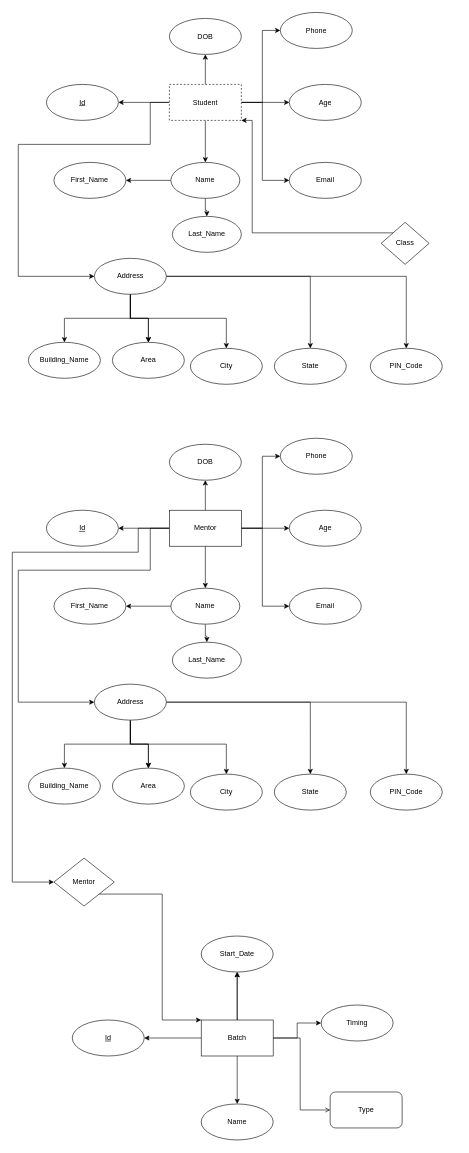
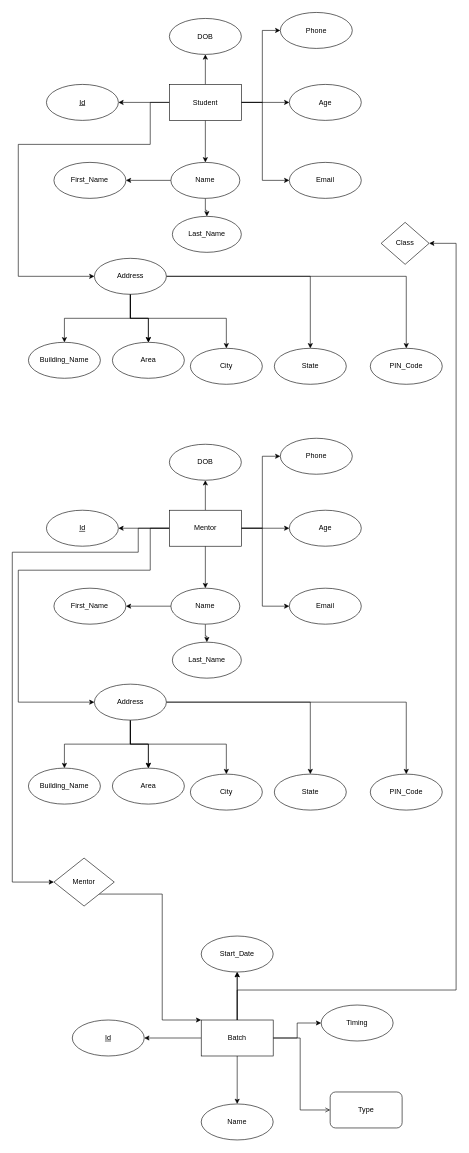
  <mxCell id="0" />
  <mxCell id="1" parent="0" />
  <mxCell id="2" value="" style="edgeStyle=orthogonalEdgeStyle;rounded=0;orthogonalLoop=1;jettySize=auto;html=1;" edge="1" parent="1" source="9" target="10"><mxGeometry relative="1" as="geometry" /></mxCell>
  <mxCell id="3" value="" style="edgeStyle=orthogonalEdgeStyle;rounded=0;orthogonalLoop=1;jettySize=auto;html=1;" edge="1" parent="1" source="9" target="13"><mxGeometry relative="1" as="geometry" /></mxCell>
  <mxCell id="4" value="" style="edgeStyle=orthogonalEdgeStyle;rounded=0;orthogonalLoop=1;jettySize=auto;html=1;" edge="1" parent="1" source="9" target="16"><mxGeometry relative="1" as="geometry" /></mxCell>
  <mxCell id="5" value="" style="edgeStyle=orthogonalEdgeStyle;rounded=0;orthogonalLoop=1;jettySize=auto;html=1;" edge="1" parent="1" source="9" target="17"><mxGeometry relative="1" as="geometry" /></mxCell>
  <mxCell id="6" value="" style="edgeStyle=orthogonalEdgeStyle;rounded=0;orthogonalLoop=1;jettySize=auto;html=1;" edge="1" parent="1" source="9" target="18"><mxGeometry relative="1" as="geometry"><Array as="points"><mxPoint x="436.91" y="170" /><mxPoint x="436.91" y="300" /></Array></mxGeometry></mxCell>
  <mxCell id="7" value="" style="edgeStyle=orthogonalEdgeStyle;rounded=0;orthogonalLoop=1;jettySize=auto;html=1;" edge="1" parent="1" source="9" target="19"><mxGeometry relative="1" as="geometry"><Array as="points"><mxPoint x="436.91" y="170" /><mxPoint x="436.91" y="50" /></Array></mxGeometry></mxCell>
  <mxCell id="8" value="" style="edgeStyle=orthogonalEdgeStyle;rounded=0;orthogonalLoop=1;jettySize=auto;html=1;" edge="1" parent="1" source="9" target="26"><mxGeometry relative="1" as="geometry"><Array as="points"><mxPoint x="250" y="170" /><mxPoint x="250" y="240" /><mxPoint x="30" y="240" /><mxPoint x="30" y="460" /></Array></mxGeometry></mxCell>
- <mxCell id="9" value="Student" style="rounded=0;whiteSpace=wrap;html=1;direction=west;dashed=1;" vertex="1" parent="1"><mxGeometry x="281.91" y="140" width="120" height="60" as="geometry" /></mxCell>
+ <mxCell id="9" value="Student" style="rounded=0;whiteSpace=wrap;html=1;direction=west;" vertex="1" parent="1"><mxGeometry x="281.91" y="140" width="120" height="60" as="geometry" /></mxCell>
  <mxCell id="10" value="&lt;u&gt;Id&lt;/u&gt;" style="ellipse;whiteSpace=wrap;html=1;rounded=0;" vertex="1" parent="1"><mxGeometry x="76.91" y="140" width="120" height="60" as="geometry" /></mxCell>
  <mxCell id="11" value="" style="edgeStyle=orthogonalEdgeStyle;rounded=0;orthogonalLoop=1;jettySize=auto;html=1;" edge="1" parent="1" source="13" target="14"><mxGeometry relative="1" as="geometry" /></mxCell>
  <mxCell id="12" value="" style="edgeStyle=orthogonalEdgeStyle;rounded=0;orthogonalLoop=1;jettySize=auto;html=1;" edge="1" parent="1" source="13" target="15"><mxGeometry relative="1" as="geometry" /></mxCell>
  <mxCell id="13" value="Name" style="ellipse;whiteSpace=wrap;html=1;rounded=0;" vertex="1" parent="1"><mxGeometry x="284.41" y="270" width="115" height="60" as="geometry" /></mxCell>
  <mxCell id="14" value="First_Name" style="ellipse;whiteSpace=wrap;html=1;rounded=0;" vertex="1" parent="1"><mxGeometry x="89.41" y="270" width="120" height="60" as="geometry" /></mxCell>
  <mxCell id="15" value="Last_Name" style="ellipse;whiteSpace=wrap;html=1;rounded=0;" vertex="1" parent="1"><mxGeometry x="286.91" y="360" width="115" height="60" as="geometry" /></mxCell>
  <mxCell id="16" value="DOB" style="ellipse;whiteSpace=wrap;html=1;rounded=0;" vertex="1" parent="1"><mxGeometry x="281.91" y="30" width="120" height="60" as="geometry" /></mxCell>
  <mxCell id="17" value="Age" style="ellipse;whiteSpace=wrap;html=1;rounded=0;" vertex="1" parent="1"><mxGeometry x="481.91" y="140" width="120" height="60" as="geometry" /></mxCell>
  <mxCell id="18" value="Email" style="ellipse;whiteSpace=wrap;html=1;rounded=0;" vertex="1" parent="1"><mxGeometry x="481.91" y="270" width="120" height="60" as="geometry" /></mxCell>
  <mxCell id="19" value="Phone" style="ellipse;whiteSpace=wrap;html=1;rounded=0;" vertex="1" parent="1"><mxGeometry x="466.91" y="20" width="120" height="60" as="geometry" /></mxCell>
  <mxCell id="20" value="" style="edgeStyle=orthogonalEdgeStyle;rounded=0;orthogonalLoop=1;jettySize=auto;html=1;" edge="1" parent="1" source="26" target="27"><mxGeometry relative="1" as="geometry" /></mxCell>
  <mxCell id="21" value="" style="edgeStyle=orthogonalEdgeStyle;rounded=0;orthogonalLoop=1;jettySize=auto;html=1;" edge="1" parent="1" source="26" target="28"><mxGeometry relative="1" as="geometry" /></mxCell>
  <mxCell id="22" value="" style="edgeStyle=orthogonalEdgeStyle;rounded=0;orthogonalLoop=1;jettySize=auto;html=1;" edge="1" parent="1" source="26" target="28"><mxGeometry relative="1" as="geometry" /></mxCell>
  <mxCell id="23" value="" style="edgeStyle=orthogonalEdgeStyle;rounded=0;orthogonalLoop=1;jettySize=auto;html=1;" edge="1" parent="1" source="26" target="29"><mxGeometry relative="1" as="geometry"><Array as="points"><mxPoint x="216.91" y="530" /><mxPoint x="376.91" y="530" /></Array></mxGeometry></mxCell>
  <mxCell id="24" value="" style="edgeStyle=orthogonalEdgeStyle;rounded=0;orthogonalLoop=1;jettySize=auto;html=1;" edge="1" parent="1" source="26" target="30"><mxGeometry relative="1" as="geometry" /></mxCell>
  <mxCell id="25" value="" style="edgeStyle=orthogonalEdgeStyle;rounded=0;orthogonalLoop=1;jettySize=auto;html=1;" edge="1" parent="1" source="26" target="31"><mxGeometry relative="1" as="geometry" /></mxCell>
  <mxCell id="26" value="Address" style="ellipse;whiteSpace=wrap;html=1;rounded=0;" vertex="1" parent="1"><mxGeometry x="156.91" y="430" width="120" height="60" as="geometry" /></mxCell>
  <mxCell id="27" value="Building_Name" style="ellipse;whiteSpace=wrap;html=1;rounded=0;" vertex="1" parent="1"><mxGeometry x="46.91" y="570" width="120" height="60" as="geometry" /></mxCell>
  <mxCell id="28" value="Area" style="ellipse;whiteSpace=wrap;html=1;rounded=0;" vertex="1" parent="1"><mxGeometry x="186.91" y="570" width="120" height="60" as="geometry" /></mxCell>
  <mxCell id="29" value="City" style="ellipse;whiteSpace=wrap;html=1;rounded=0;" vertex="1" parent="1"><mxGeometry x="316.91" y="580" width="120" height="60" as="geometry" /></mxCell>
  <mxCell id="30" value="State" style="ellipse;whiteSpace=wrap;html=1;rounded=0;" vertex="1" parent="1"><mxGeometry x="456.91" y="580" width="120" height="60" as="geometry" /></mxCell>
  <mxCell id="31" value="PIN_Code" style="ellipse;whiteSpace=wrap;html=1;rounded=0;" vertex="1" parent="1"><mxGeometry x="616.91" y="580" width="120" height="60" as="geometry" /></mxCell>
  <mxCell id="32" value="" style="edgeStyle=orthogonalEdgeStyle;rounded=0;orthogonalLoop=1;jettySize=auto;html=1;" edge="1" parent="1" source="40" target="41"><mxGeometry relative="1" as="geometry" /></mxCell>
  <mxCell id="33" value="" style="edgeStyle=orthogonalEdgeStyle;rounded=0;orthogonalLoop=1;jettySize=auto;html=1;" edge="1" parent="1" source="40" target="44"><mxGeometry relative="1" as="geometry" /></mxCell>
  <mxCell id="34" value="" style="edgeStyle=orthogonalEdgeStyle;rounded=0;orthogonalLoop=1;jettySize=auto;html=1;" edge="1" parent="1" source="40" target="47"><mxGeometry relative="1" as="geometry" /></mxCell>
  <mxCell id="35" value="" style="edgeStyle=orthogonalEdgeStyle;rounded=0;orthogonalLoop=1;jettySize=auto;html=1;" edge="1" parent="1" source="40" target="48"><mxGeometry relative="1" as="geometry" /></mxCell>
  <mxCell id="36" value="" style="edgeStyle=orthogonalEdgeStyle;rounded=0;orthogonalLoop=1;jettySize=auto;html=1;" edge="1" parent="1" source="40" target="49"><mxGeometry relative="1" as="geometry"><Array as="points"><mxPoint x="436.91" y="880" /><mxPoint x="436.91" y="1010" /></Array></mxGeometry></mxCell>
  <mxCell id="37" value="" style="edgeStyle=orthogonalEdgeStyle;rounded=0;orthogonalLoop=1;jettySize=auto;html=1;" edge="1" parent="1" source="40" target="50"><mxGeometry relative="1" as="geometry"><Array as="points"><mxPoint x="436.91" y="880" /><mxPoint x="436.91" y="760" /></Array></mxGeometry></mxCell>
  <mxCell id="38" value="" style="edgeStyle=orthogonalEdgeStyle;rounded=0;orthogonalLoop=1;jettySize=auto;html=1;" edge="1" parent="1" source="40" target="57"><mxGeometry relative="1" as="geometry"><Array as="points"><mxPoint x="250" y="880" /><mxPoint x="250" y="950" /><mxPoint x="30" y="950" /><mxPoint x="30" y="1170" /></Array></mxGeometry></mxCell>
  <mxCell id="39" value="" style="edgeStyle=orthogonalEdgeStyle;rounded=0;orthogonalLoop=1;jettySize=auto;html=1;" edge="1" parent="1" source="40" target="77"><mxGeometry relative="1" as="geometry"><Array as="points"><mxPoint x="230" y="880" /><mxPoint x="230" y="920" /><mxPoint x="20" y="920" /></Array></mxGeometry></mxCell>
  <mxCell id="40" value="Mentor" style="rounded=0;whiteSpace=wrap;html=1;direction=west;" vertex="1" parent="1"><mxGeometry x="281.91" y="850" width="120" height="60" as="geometry" /></mxCell>
  <mxCell id="41" value="&lt;u&gt;Id&lt;/u&gt;" style="ellipse;whiteSpace=wrap;html=1;rounded=0;" vertex="1" parent="1"><mxGeometry x="76.91" y="850" width="120" height="60" as="geometry" /></mxCell>
  <mxCell id="42" value="" style="edgeStyle=orthogonalEdgeStyle;rounded=0;orthogonalLoop=1;jettySize=auto;html=1;" edge="1" parent="1" source="44" target="45"><mxGeometry relative="1" as="geometry" /></mxCell>
  <mxCell id="43" value="" style="edgeStyle=orthogonalEdgeStyle;rounded=0;orthogonalLoop=1;jettySize=auto;html=1;" edge="1" parent="1" source="44" target="46"><mxGeometry relative="1" as="geometry" /></mxCell>
  <mxCell id="44" value="Name" style="ellipse;whiteSpace=wrap;html=1;rounded=0;" vertex="1" parent="1"><mxGeometry x="284.41" y="980" width="115" height="60" as="geometry" /></mxCell>
  <mxCell id="45" value="First_Name" style="ellipse;whiteSpace=wrap;html=1;rounded=0;" vertex="1" parent="1"><mxGeometry x="89.41" y="980" width="120" height="60" as="geometry" /></mxCell>
  <mxCell id="46" value="Last_Name" style="ellipse;whiteSpace=wrap;html=1;rounded=0;" vertex="1" parent="1"><mxGeometry x="286.91" y="1070" width="115" height="60" as="geometry" /></mxCell>
  <mxCell id="47" value="DOB" style="ellipse;whiteSpace=wrap;html=1;rounded=0;" vertex="1" parent="1"><mxGeometry x="281.91" y="740" width="120" height="60" as="geometry" /></mxCell>
  <mxCell id="48" value="Age" style="ellipse;whiteSpace=wrap;html=1;rounded=0;" vertex="1" parent="1"><mxGeometry x="481.91" y="850" width="120" height="60" as="geometry" /></mxCell>
  <mxCell id="49" value="Email" style="ellipse;whiteSpace=wrap;html=1;rounded=0;" vertex="1" parent="1"><mxGeometry x="481.91" y="980" width="120" height="60" as="geometry" /></mxCell>
  <mxCell id="50" value="Phone" style="ellipse;whiteSpace=wrap;html=1;rounded=0;" vertex="1" parent="1"><mxGeometry x="466.91" y="730" width="120" height="60" as="geometry" /></mxCell>
  <mxCell id="51" value="" style="edgeStyle=orthogonalEdgeStyle;rounded=0;orthogonalLoop=1;jettySize=auto;html=1;" edge="1" parent="1" source="57" target="58"><mxGeometry relative="1" as="geometry" /></mxCell>
  <mxCell id="52" value="" style="edgeStyle=orthogonalEdgeStyle;rounded=0;orthogonalLoop=1;jettySize=auto;html=1;" edge="1" parent="1" source="57" target="59"><mxGeometry relative="1" as="geometry" /></mxCell>
  <mxCell id="53" value="" style="edgeStyle=orthogonalEdgeStyle;rounded=0;orthogonalLoop=1;jettySize=auto;html=1;" edge="1" parent="1" source="57" target="59"><mxGeometry relative="1" as="geometry" /></mxCell>
  <mxCell id="54" value="" style="edgeStyle=orthogonalEdgeStyle;rounded=0;orthogonalLoop=1;jettySize=auto;html=1;" edge="1" parent="1" source="57" target="60"><mxGeometry relative="1" as="geometry"><Array as="points"><mxPoint x="216.91" y="1240" /><mxPoint x="376.91" y="1240" /></Array></mxGeometry></mxCell>
  <mxCell id="55" value="" style="edgeStyle=orthogonalEdgeStyle;rounded=0;orthogonalLoop=1;jettySize=auto;html=1;" edge="1" parent="1" source="57" target="61"><mxGeometry relative="1" as="geometry" /></mxCell>
  <mxCell id="56" value="" style="edgeStyle=orthogonalEdgeStyle;rounded=0;orthogonalLoop=1;jettySize=auto;html=1;" edge="1" parent="1" source="57" target="62"><mxGeometry relative="1" as="geometry" /></mxCell>
  <mxCell id="57" value="Address" style="ellipse;whiteSpace=wrap;html=1;rounded=0;" vertex="1" parent="1"><mxGeometry x="156.91" y="1140" width="120" height="60" as="geometry" /></mxCell>
  <mxCell id="58" value="Building_Name" style="ellipse;whiteSpace=wrap;html=1;rounded=0;" vertex="1" parent="1"><mxGeometry x="46.91" y="1280" width="120" height="60" as="geometry" /></mxCell>
  <mxCell id="59" value="Area" style="ellipse;whiteSpace=wrap;html=1;rounded=0;" vertex="1" parent="1"><mxGeometry x="186.91" y="1280" width="120" height="60" as="geometry" /></mxCell>
  <mxCell id="60" value="City" style="ellipse;whiteSpace=wrap;html=1;rounded=0;" vertex="1" parent="1"><mxGeometry x="316.91" y="1290" width="120" height="60" as="geometry" /></mxCell>
  <mxCell id="61" value="State" style="ellipse;whiteSpace=wrap;html=1;rounded=0;" vertex="1" parent="1"><mxGeometry x="456.91" y="1290" width="120" height="60" as="geometry" /></mxCell>
  <mxCell id="62" value="PIN_Code" style="ellipse;whiteSpace=wrap;html=1;rounded=0;" vertex="1" parent="1"><mxGeometry x="616.91" y="1290" width="120" height="60" as="geometry" /></mxCell>
  <mxCell id="63" value="" style="edgeStyle=orthogonalEdgeStyle;rounded=0;orthogonalLoop=1;jettySize=auto;html=1;" edge="1" parent="1" source="70" target="71"><mxGeometry relative="1" as="geometry" /></mxCell>
  <mxCell id="64" value="" style="edgeStyle=orthogonalEdgeStyle;rounded=0;orthogonalLoop=1;jettySize=auto;html=1;" edge="1" parent="1" source="70" target="72"><mxGeometry relative="1" as="geometry" /></mxCell>
  <mxCell id="65" value="" style="edgeStyle=orthogonalEdgeStyle;rounded=0;orthogonalLoop=1;jettySize=auto;html=1;" edge="1" parent="1" source="70" target="73"><mxGeometry relative="1" as="geometry" /></mxCell>
  <mxCell id="66" value="" style="edgeStyle=orthogonalEdgeStyle;rounded=0;orthogonalLoop=1;jettySize=auto;html=1;" edge="1" parent="1" source="70" target="74"><mxGeometry relative="1" as="geometry" /></mxCell>
  <mxCell id="67" value="" style="edgeStyle=orthogonalEdgeStyle;rounded=0;orthogonalLoop=1;jettySize=auto;html=1;" edge="1" parent="1" source="70" target="74"><mxGeometry relative="1" as="geometry" /></mxCell>
  <mxCell id="68" value="" style="edgeStyle=orthogonalEdgeStyle;rounded=0;orthogonalLoop=1;jettySize=auto;html=1;endArrow=open;" edge="1" parent="1" source="70" target="75"><mxGeometry relative="1" as="geometry"><Array as="points"><mxPoint x="500" y="1730" /><mxPoint x="500" y="1850" /></Array></mxGeometry></mxCell>
+ <mxCell id="69" value="" style="edgeStyle=orthogonalEdgeStyle;rounded=0;orthogonalLoop=1;jettySize=auto;html=1;" edge="1" parent="1" source="70" target="79"><mxGeometry relative="1" as="geometry"><Array as="points"><mxPoint x="395" y="1650" /><mxPoint x="760" y="1650" /></Array></mxGeometry></mxCell>
  <mxCell id="70" value="Batch" style="rounded=0;whiteSpace=wrap;html=1;" vertex="1" parent="1"><mxGeometry x="335" y="1700" width="120" height="60" as="geometry" /></mxCell>
  <mxCell id="71" value="&lt;u&gt;Id&lt;/u&gt;" style="ellipse;whiteSpace=wrap;html=1;rounded=0;" vertex="1" parent="1"><mxGeometry x="120" y="1700" width="120" height="60" as="geometry" /></mxCell>
  <mxCell id="72" value="Name" style="ellipse;whiteSpace=wrap;html=1;rounded=0;" vertex="1" parent="1"><mxGeometry x="335" y="1840" width="120" height="60" as="geometry" /></mxCell>
  <mxCell id="73" value="Timing" style="ellipse;whiteSpace=wrap;html=1;rounded=0;" vertex="1" parent="1"><mxGeometry x="535" y="1675" width="120" height="60" as="geometry" /></mxCell>
  <mxCell id="74" value="Start_Date" style="ellipse;whiteSpace=wrap;html=1;rounded=0;" vertex="1" parent="1"><mxGeometry x="335" y="1560" width="120" height="60" as="geometry" /></mxCell>
  <mxCell id="75" value="Type" style="whiteSpace=wrap;html=1;rounded=1;" vertex="1" parent="1"><mxGeometry x="550" y="1820" width="120" height="60" as="geometry" /></mxCell>
  <mxCell id="76" style="edgeStyle=orthogonalEdgeStyle;rounded=0;orthogonalLoop=1;jettySize=auto;html=1;exitX=1;exitY=1;exitDx=0;exitDy=0;entryX=0;entryY=0;entryDx=0;entryDy=0;" edge="1" parent="1" source="77" target="70"><mxGeometry relative="1" as="geometry"><mxPoint x="210" y="1550" as="targetPoint" /><Array as="points"><mxPoint x="270" y="1490" /><mxPoint x="270" y="1700" /></Array></mxGeometry></mxCell>
  <mxCell id="77" value="Mentor" style="rhombus;whiteSpace=wrap;html=1;rounded=0;" vertex="1" parent="1"><mxGeometry x="89.41" y="1430" width="100.59" height="80" as="geometry" /></mxCell>
- <mxCell id="78" style="edgeStyle=orthogonalEdgeStyle;rounded=0;orthogonalLoop=1;jettySize=auto;html=1;exitX=0;exitY=0;exitDx=0;exitDy=0;entryX=0;entryY=0;entryDx=0;entryDy=0;" edge="1" parent="1" source="79" target="9"><mxGeometry relative="1" as="geometry"><Array as="points"><mxPoint x="420" y="388" /><mxPoint x="420" y="200" /></Array></mxGeometry></mxCell>
  <mxCell id="79" value="Class" style="rhombus;whiteSpace=wrap;html=1;rounded=0;" vertex="1" parent="1"><mxGeometry x="635" y="370" width="80" height="70" as="geometry" /></mxCell>
